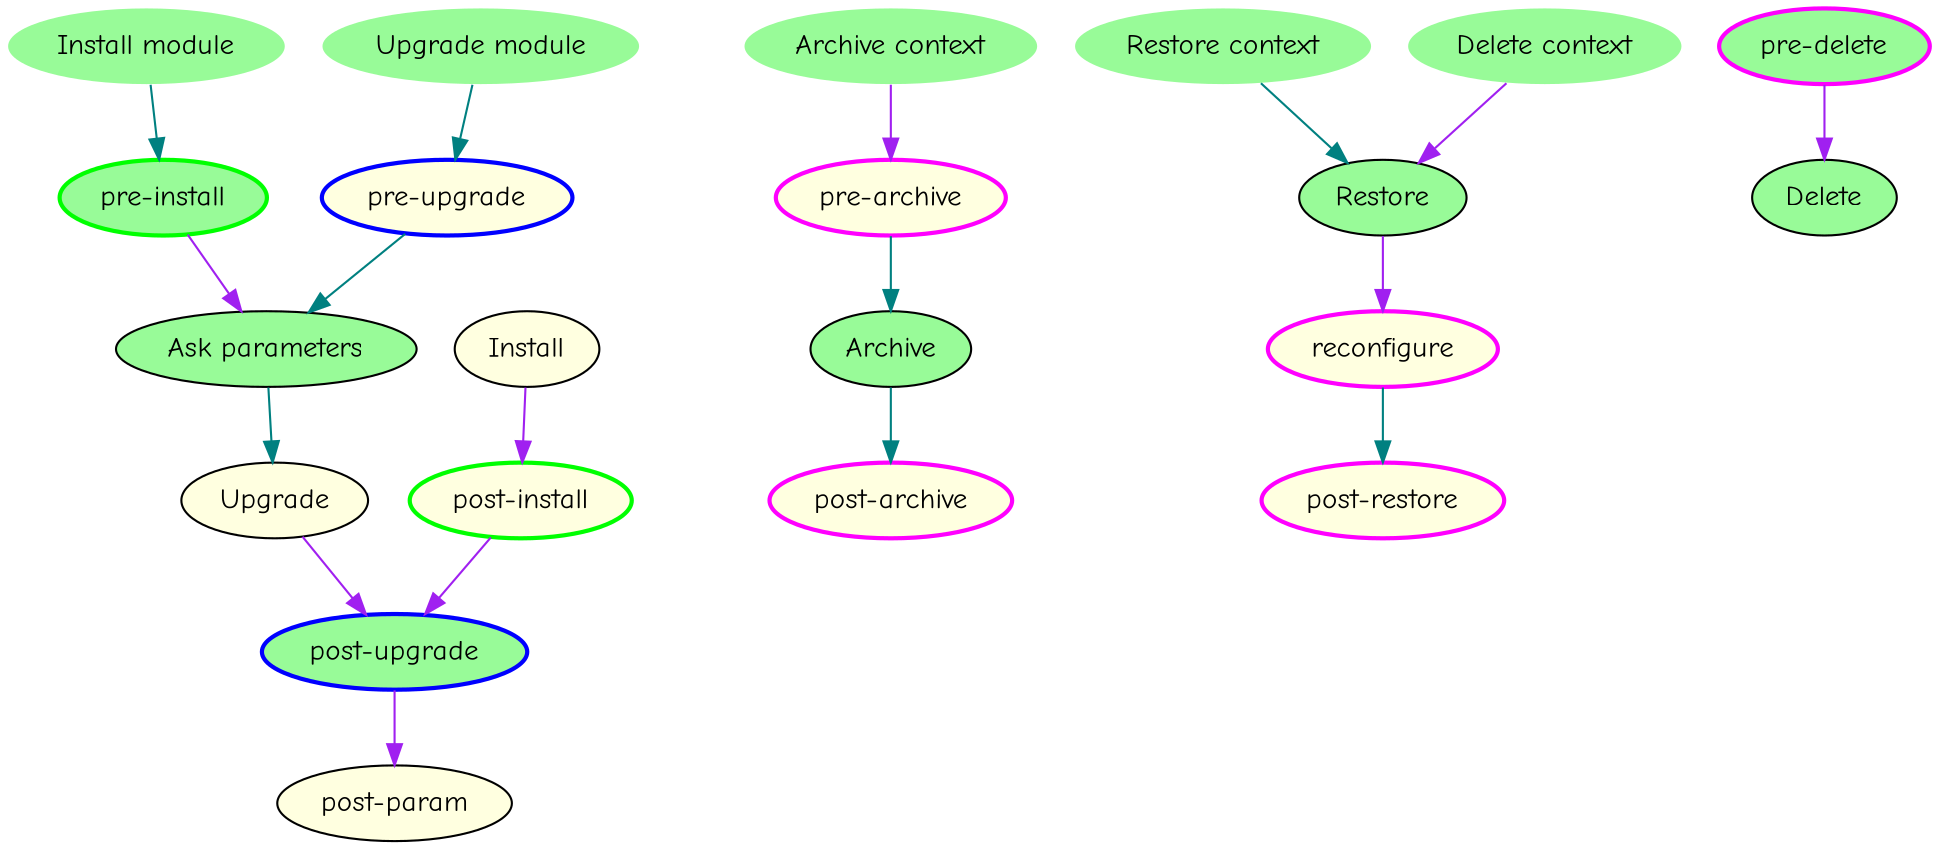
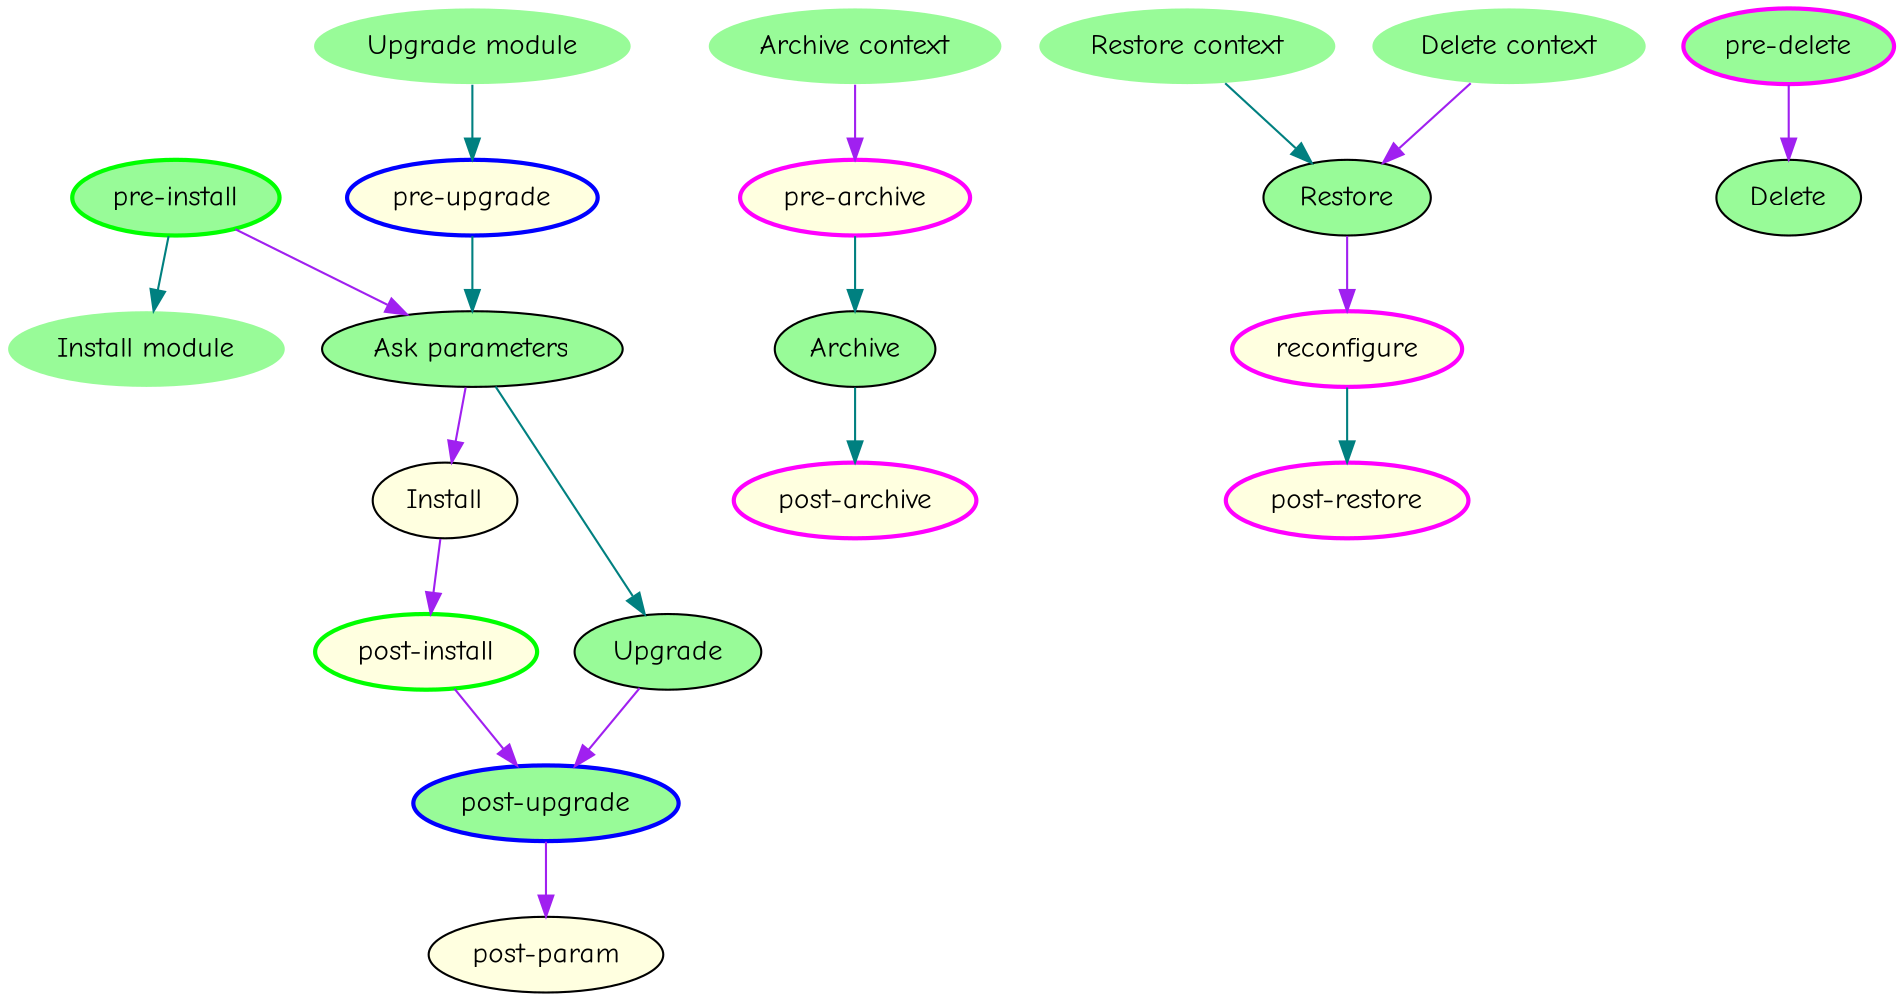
  digraph {
    fontname="Comic Neue"
    node [fillcolor=palegreen fontname="Comic Neue" style=filled]
    edge [color=purple fontname="Comic Neue"]
    n1 [color=transparent label="Install module"]
    "pre-install" [color=green style="bold,filled"]
    "Ask parameters"
    "post-install" [color=green fillcolor=lightyellow style="bold,filled"]
    "post-param" [fillcolor=lightyellow]
    Install [fillcolor=lightyellow]
-   Upgrade [fillcolor=lightyellow]
+   Upgrade
    n8 [color=transparent label="Upgrade module"]
    "pre-upgrade" [color=blue fillcolor=lightyellow style="bold,filled"]
    "post-upgrade" [color=blue style="bold,filled"]
    n11 [color=transparent label="Archive context"]
    "pre-archive" [color=magenta fillcolor=lightyellow style="bold,filled"]
    Archive
    "post-archive" [color=magenta fillcolor=lightyellow style="bold,filled"]
    n15 [color=transparent label="Restore context"]
    Restore
    reconfigure [color=magenta fillcolor=lightyellow style="bold,filled"]
    "post-restore" [color=magenta fillcolor=lightyellow style="bold,filled"]
    n19 [color=transparent label="Delete context"]
    "pre-delete" [color=magenta style="bold,filled"]
    Delete
    subgraph sub_1 {
      n1
      "pre-install"
      "Ask parameters"
      "post-install"
      "post-param"
      Install
    }
    subgraph sub_2 {
      "Ask parameters"
      "post-param"
      Upgrade
      n8
      "pre-upgrade"
      "post-upgrade"
    }
    subgraph sub_3 {
      n11
      "pre-archive"
      Archive
      "post-archive"
    }
    subgraph sub_4 {
      n15
      Restore
      reconfigure
      "post-restore"
    }
    subgraph sub_5 {
      n19
      "pre-delete"
      Delete
    }
-   n1 -> "pre-install" [color=teal]
+   "pre-install" -> n1 [color=teal]
    "pre-install" -> "Ask parameters"
+   "Ask parameters" -> Install
    "Ask parameters" -> Upgrade [color=teal]
    "post-install" -> "post-upgrade"
    Install -> "post-install"
    Upgrade -> "post-upgrade"
    n8 -> "pre-upgrade" [color=teal]
    "pre-upgrade" -> "Ask parameters" [color=teal]
    "post-upgrade" -> "post-param"
    n11 -> "pre-archive"
    "pre-archive" -> Archive [color=teal]
    Archive -> "post-archive" [color=teal]
    n15 -> Restore [color=teal]
    Restore -> reconfigure
    reconfigure -> "post-restore" [color=teal]
    n19 -> Restore
    "pre-delete" -> Delete
  }
